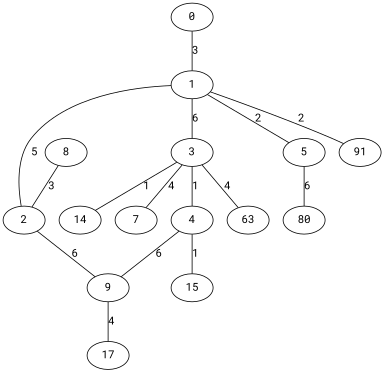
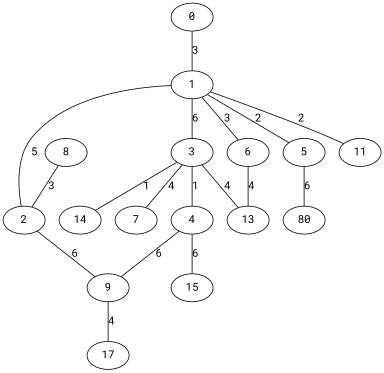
  graph {
    fontname="Roboto Mono"
    node [fontname="Roboto Mono" habit=4 x=8 y=9]
    edge [fontname="Roboto Mono" weight=4]
    0 [base=1 habit=5 x=3 y=6]
    1 [habit=1 x=5 y=7]
    2 [x=5 y=4]
    3 [x=7 y=7]
    5 [habit=9 x=3]
-   11 [x=4 y=5 label=91]
+   6 [habit=1 x=5]
+   11 [x=4 y=5]
    9 [habit=3 y=3]
    4 [habit=5 y=6]
    7 [x=9]
-   13 [habit=1 x=7 y=10 label=63]
+   13 [habit=1 x=7 y=10]
    14 [habit=8]
    n13 [habit=10 label=80 x=1 y=10]
    n14 [habit=2 label=17 y=1]
    15 [base=2 habit=2 x=10 y=6]
    8 [habit=5 x=7 y=5]
    0 -- 1 [label=3 weight=3]
    1 -- 2 [label=5 weight=5]
    1 -- 3 [label=6 weight=6]
    1 -- 5 [label=2]
+   1 -- 6 [label=3 weight=3]
    1 -- 11 [label=2 weight=2]
    2 -- 9 [label=6 weight=6]
    3 -- 4 [label=1 weight=1]
    3 -- 7 [label=4]
    3 -- 13 [label=4]
    3 -- 14 [label=1 weight=1]
    5 -- n13 [label=6 weight=6]
+   6 -- 13 [label=4]
    9 -- n14 [label=4]
    4 -- 9 [label=6 weight=6]
-   4 -- 15 [label=1 weight=1]
+   4 -- 15 [label=6 weight=1]
    8 -- 2 [label=3 weight=3]
  }
